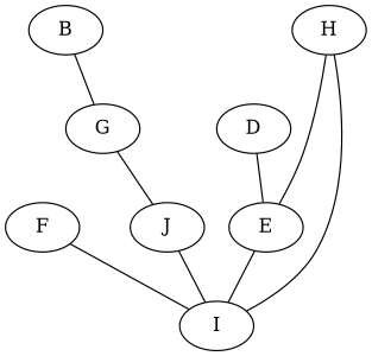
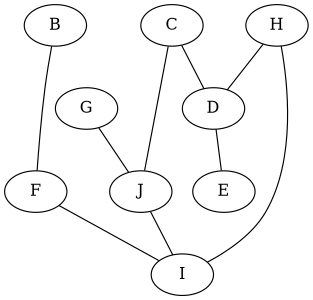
  strict graph {
    B
    G
    J
+   C
    D
    H
    I
    E
    F
-   B -- G
+   B -- F
    G -- J
    J -- I
+   C -- J
+   C -- D
    D -- E
-   H -- E
+   H -- D
    H -- I
-   E -- I
    F -- I
  }
